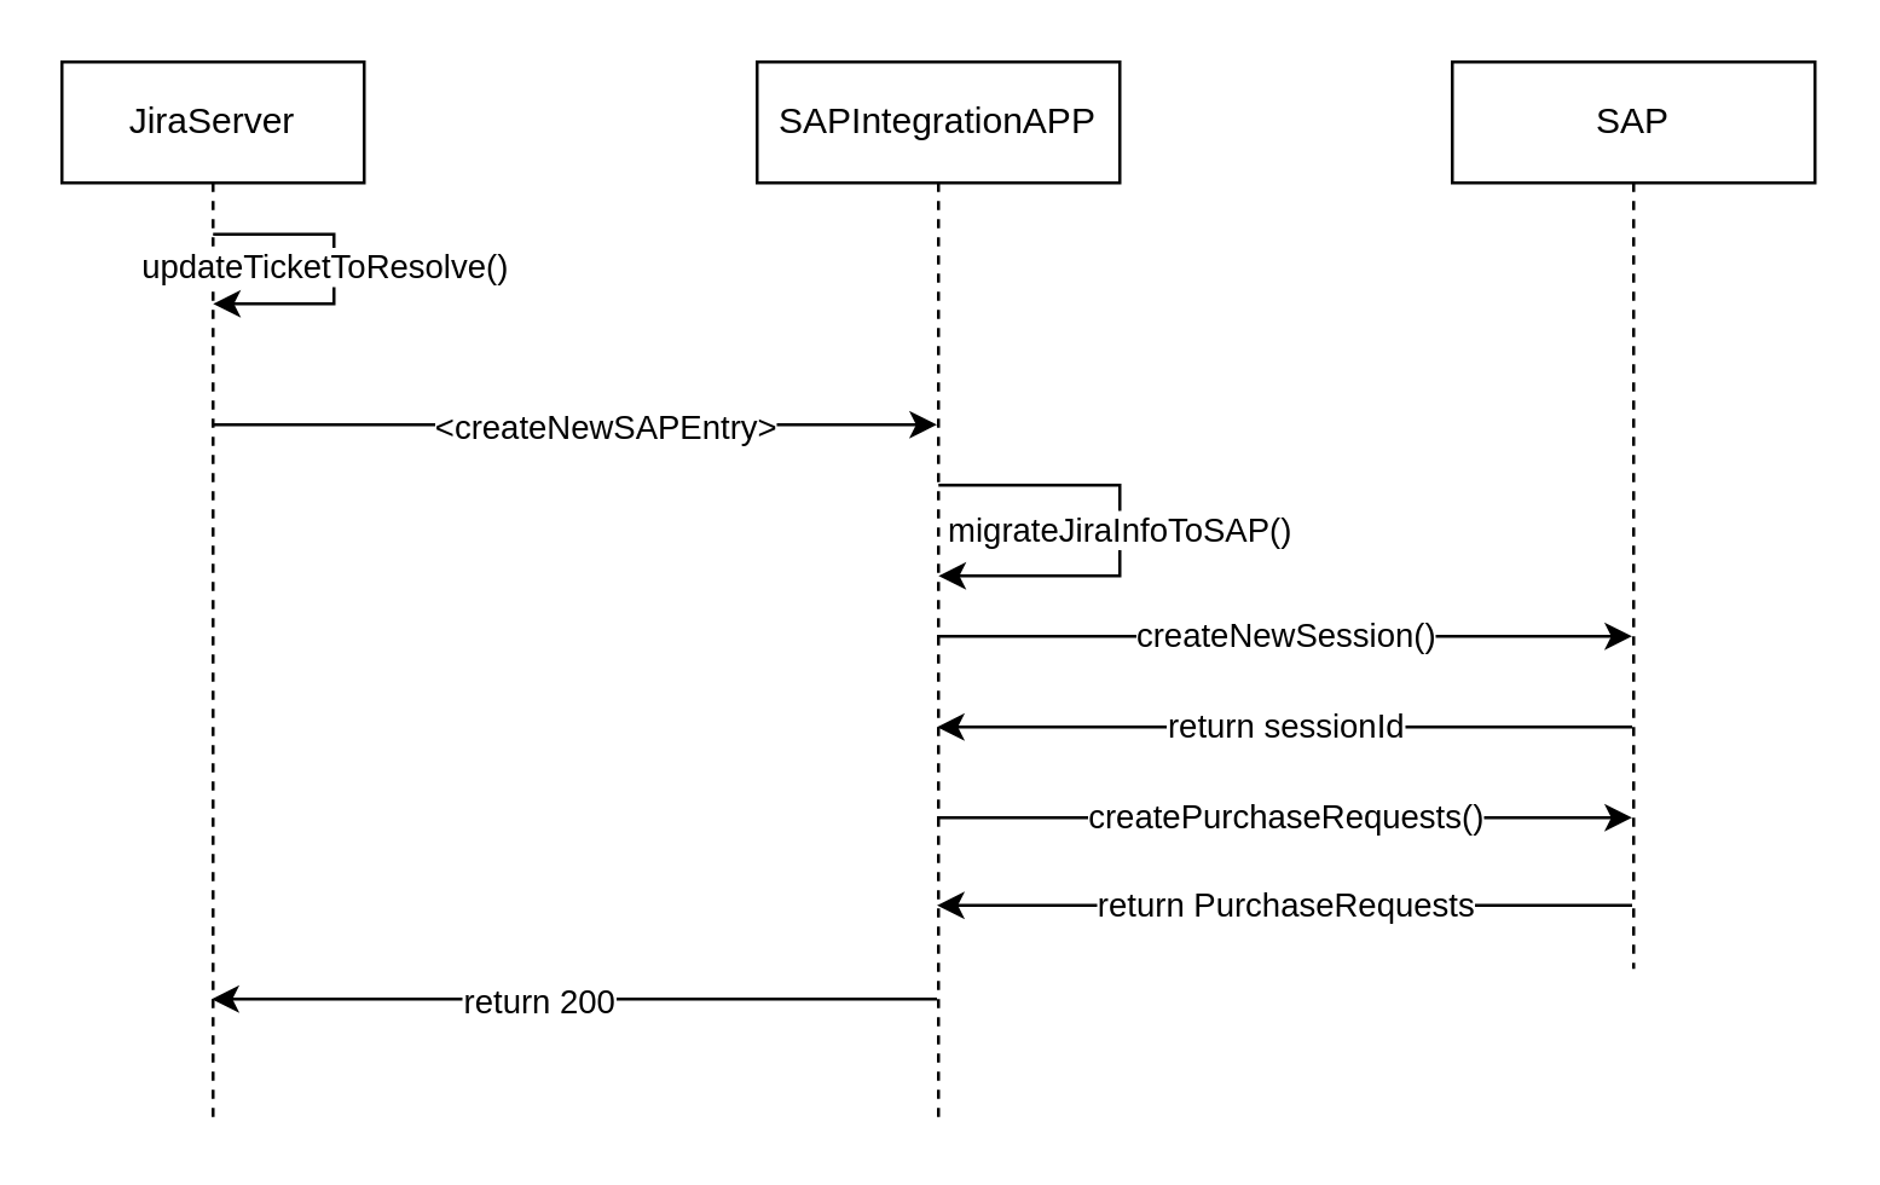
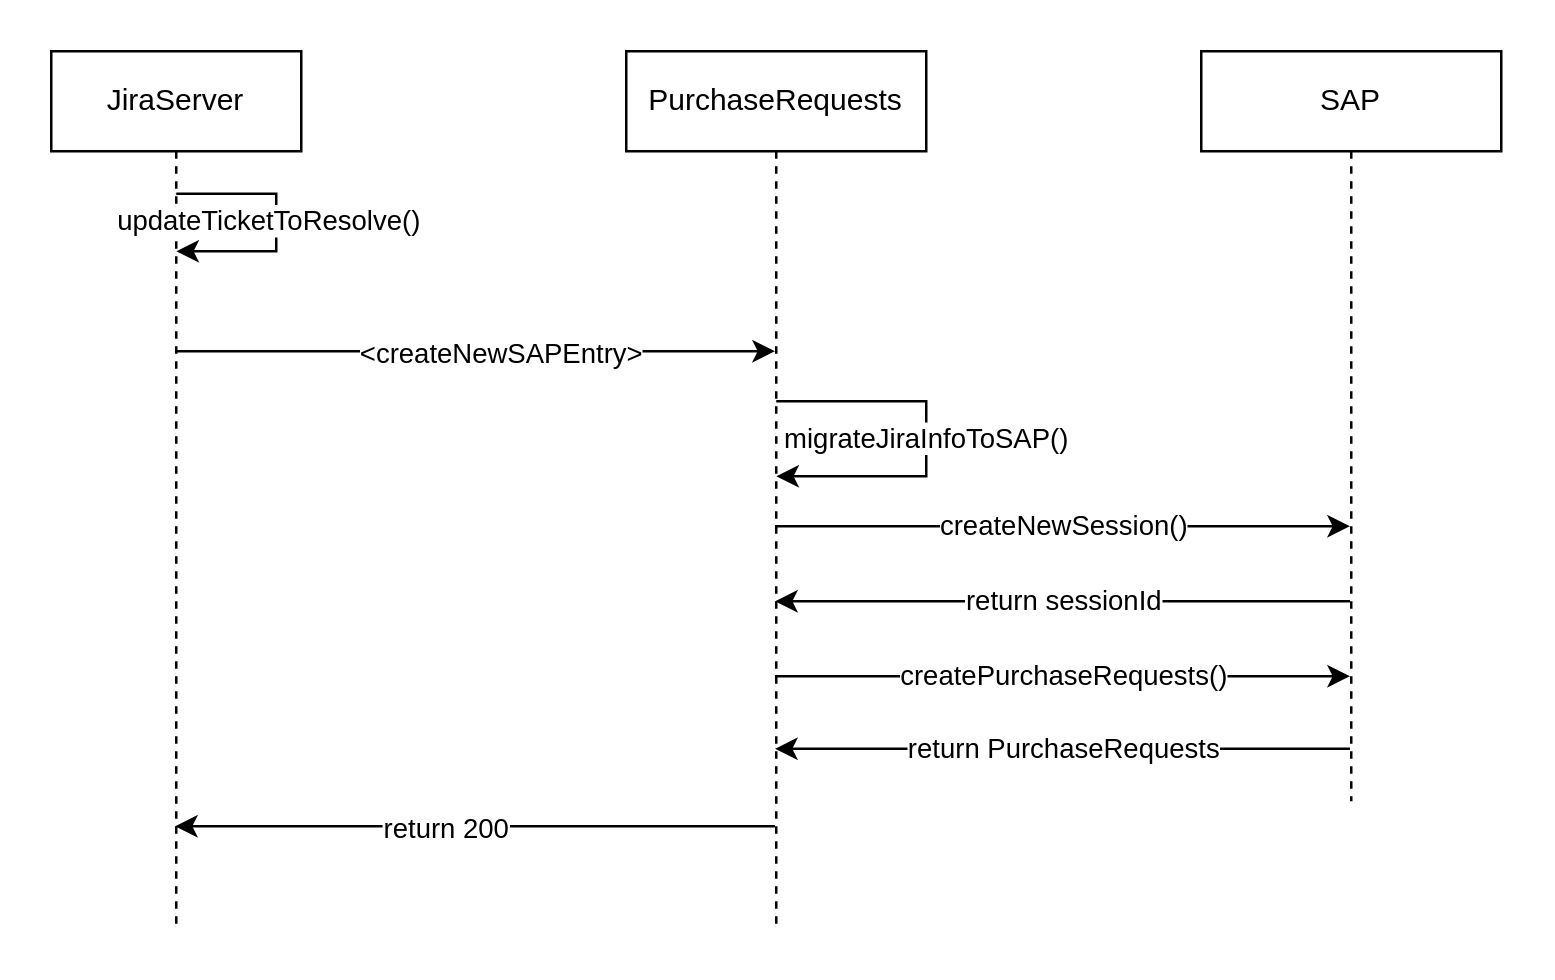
  <mxCell id="0" />
  <mxCell id="1" parent="0" />
  <mxCell id="2" style="edgeStyle=orthogonalEdgeStyle;rounded=0;orthogonalLoop=1;jettySize=auto;html=1;" edge="1" parent="1" source="4" target="11"><mxGeometry relative="1" as="geometry"><Array as="points"><mxPoint x="210" y="140" /><mxPoint x="210" y="140" /></Array></mxGeometry></mxCell>
  <mxCell id="3" value="&amp;lt;createNewSAPEntry&amp;gt;" style="edgeLabel;html=1;align=center;verticalAlign=middle;resizable=0;points=[];" vertex="1" connectable="0" parent="2"><mxGeometry x="0.171" y="-12" relative="1" as="geometry"><mxPoint x="-11" y="-12" as="offset" /></mxGeometry></mxCell>
  <mxCell id="4" value="JiraServer" style="shape=umlLifeline;perimeter=lifelinePerimeter;whiteSpace=wrap;html=1;container=1;collapsible=0;recursiveResize=0;outlineConnect=0;" vertex="1" parent="1"><mxGeometry x="20" y="20" width="100" height="350" as="geometry" /></mxCell>
  <mxCell id="5" style="edgeStyle=orthogonalEdgeStyle;rounded=0;orthogonalLoop=1;jettySize=auto;html=1;" edge="1" parent="1"><mxGeometry relative="1" as="geometry"><mxPoint x="70" y="77" as="sourcePoint" /><mxPoint x="70" y="100" as="targetPoint" /><Array as="points"><mxPoint x="110" y="77" /><mxPoint x="110" y="100" /><mxPoint x="70" y="100" /></Array></mxGeometry></mxCell>
  <mxCell id="6" value="updateTicketToResolve()" style="edgeLabel;html=1;align=center;verticalAlign=middle;resizable=0;points=[];" vertex="1" connectable="0" parent="5"><mxGeometry x="-0.029" y="-4" relative="1" as="geometry"><mxPoint as="offset" /></mxGeometry></mxCell>
  <mxCell id="7" value="createNewSession()" style="edgeStyle=orthogonalEdgeStyle;rounded=0;orthogonalLoop=1;jettySize=auto;html=1;" edge="1" parent="1" source="11" target="15"><mxGeometry relative="1" as="geometry"><Array as="points"><mxPoint x="450" y="210" /><mxPoint x="450" y="210" /></Array></mxGeometry></mxCell>
  <mxCell id="8" value="createPurchaseRequests()" style="edgeStyle=orthogonalEdgeStyle;rounded=0;orthogonalLoop=1;jettySize=auto;html=1;" edge="1" parent="1" source="11" target="15"><mxGeometry relative="1" as="geometry"><Array as="points"><mxPoint x="460" y="270" /><mxPoint x="460" y="270" /></Array></mxGeometry></mxCell>
  <mxCell id="9" style="edgeStyle=orthogonalEdgeStyle;rounded=0;orthogonalLoop=1;jettySize=auto;html=1;" edge="1" parent="1" source="11" target="4"><mxGeometry relative="1" as="geometry"><Array as="points"><mxPoint x="170" y="330" /><mxPoint x="170" y="330" /></Array></mxGeometry></mxCell>
  <mxCell id="10" value="return 200" style="edgeLabel;html=1;align=center;verticalAlign=middle;resizable=0;points=[];" vertex="1" connectable="0" parent="9"><mxGeometry x="0.163" y="8" relative="1" as="geometry"><mxPoint x="8" y="-8" as="offset" /></mxGeometry></mxCell>
- <mxCell id="11" value="SAPIntegrationAPP" style="shape=umlLifeline;perimeter=lifelinePerimeter;whiteSpace=wrap;html=1;container=1;collapsible=0;recursiveResize=0;outlineConnect=0;" vertex="1" parent="1"><mxGeometry x="250" y="20" width="120" height="350" as="geometry" /></mxCell>
+ <mxCell id="11" value="PurchaseRequests" style="shape=umlLifeline;perimeter=lifelinePerimeter;whiteSpace=wrap;html=1;container=1;collapsible=0;recursiveResize=0;outlineConnect=0;" vertex="1" parent="1"><mxGeometry x="250" y="20" width="120" height="350" as="geometry" /></mxCell>
  <mxCell id="12" value="migrateJiraInfoToSAP()" style="edgeStyle=orthogonalEdgeStyle;rounded=0;orthogonalLoop=1;jettySize=auto;html=1;elbow=horizontal;" edge="1" parent="1"><mxGeometry relative="1" as="geometry"><mxPoint x="310" y="160" as="sourcePoint" /><mxPoint x="310" y="190" as="targetPoint" /><Array as="points"><mxPoint x="370" y="160" /><mxPoint x="370" y="190" /><mxPoint x="310" y="190" /></Array></mxGeometry></mxCell>
  <mxCell id="13" value="return sessionId" style="edgeStyle=orthogonalEdgeStyle;rounded=0;orthogonalLoop=1;jettySize=auto;html=1;" edge="1" parent="1" source="15" target="11"><mxGeometry relative="1" as="geometry"><Array as="points"><mxPoint x="430" y="240" /><mxPoint x="430" y="240" /></Array></mxGeometry></mxCell>
  <mxCell id="14" value="return PurchaseRequests" style="edgeStyle=orthogonalEdgeStyle;rounded=0;orthogonalLoop=1;jettySize=auto;html=1;" edge="1" parent="1"><mxGeometry relative="1" as="geometry"><mxPoint x="539.5" y="299" as="sourcePoint" /><mxPoint x="309.5" y="299" as="targetPoint" /><Array as="points"><mxPoint x="420" y="299" /><mxPoint x="420" y="299" /></Array></mxGeometry></mxCell>
  <mxCell id="15" value="SAP" style="shape=umlLifeline;perimeter=lifelinePerimeter;whiteSpace=wrap;html=1;container=1;collapsible=0;recursiveResize=0;outlineConnect=0;" vertex="1" parent="1"><mxGeometry x="480" y="20" width="120" height="300" as="geometry" /></mxCell>
